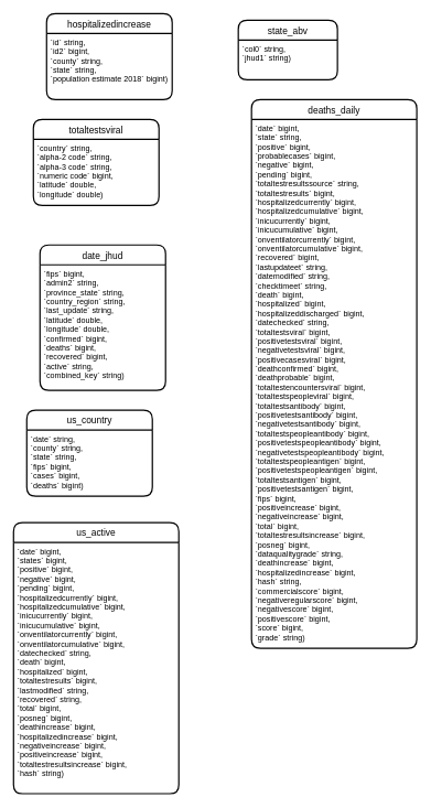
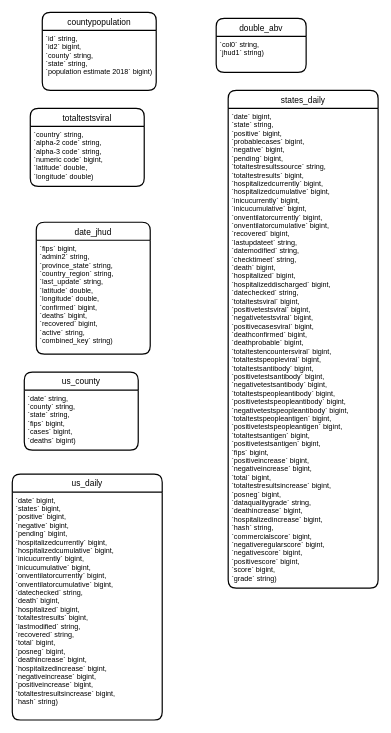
  <mxCell id="0" />
  <mxCell id="1" parent="0" />
  <mxCell id="2" value="date_jhud" style="swimlane;childLayout=stackLayout;horizontal=1;startSize=30;horizontalStack=0;rounded=1;fontSize=14;fontStyle=0;strokeWidth=2;resizeParent=0;resizeLast=1;shadow=0;dashed=0;align=center;" parent="1" vertex="1"><mxGeometry x="60" y="370" width="190" height="220" as="geometry" /></mxCell>
  <mxCell id="3" value="  `fips` bigint, &#10;  `admin2` string, &#10;  `province_state` string, &#10;  `country_region` string, &#10;  `last_update` string, &#10;  `latitude` double, &#10;  `longitude` double, &#10;  `confirmed` bigint, &#10;  `deaths` bigint, &#10;  `recovered` bigint, &#10;  `active` string, &#10;  `combined_key` string)" style="align=left;strokeColor=none;fillColor=none;spacingLeft=4;fontSize=12;verticalAlign=top;resizable=0;rotatable=0;part=1;" parent="2" vertex="1"><mxGeometry y="30" width="190" height="190" as="geometry" /></mxCell>
  <mxCell id="4" value="totaltestsviral" style="swimlane;childLayout=stackLayout;horizontal=1;startSize=30;horizontalStack=0;rounded=1;fontSize=14;fontStyle=0;strokeWidth=2;resizeParent=0;resizeLast=1;shadow=0;dashed=0;align=center;" parent="1" vertex="1"><mxGeometry x="50" y="180" width="190" height="130" as="geometry" /></mxCell>
  <mxCell id="5" value="  `country` string, &#10;  `alpha-2 code` string, &#10;  `alpha-3 code` string, &#10;  `numeric code` bigint, &#10;  `latitude` double, &#10;  `longitude` double)" style="align=left;strokeColor=none;fillColor=none;spacingLeft=4;fontSize=12;verticalAlign=top;resizable=0;rotatable=0;part=1;" parent="4" vertex="1"><mxGeometry y="30" width="190" height="100" as="geometry" /></mxCell>
- <mxCell id="6" value="hospitalizedincrease" style="swimlane;childLayout=stackLayout;horizontal=1;startSize=30;horizontalStack=0;rounded=1;fontSize=14;fontStyle=0;strokeWidth=2;resizeParent=0;resizeLast=1;shadow=0;dashed=0;align=center;" parent="1" vertex="1"><mxGeometry x="70" y="20" width="190" height="130" as="geometry" /></mxCell>
+ <mxCell id="6" value="countypopulation" style="swimlane;childLayout=stackLayout;horizontal=1;startSize=30;horizontalStack=0;rounded=1;fontSize=14;fontStyle=0;strokeWidth=2;resizeParent=0;resizeLast=1;shadow=0;dashed=0;align=center;" parent="1" vertex="1"><mxGeometry x="70" y="20" width="190" height="130" as="geometry" /></mxCell>
  <mxCell id="7" value="  `id` string, &#10;  `id2` bigint, &#10;  `county` string, &#10;  `state` string, &#10;  `population estimate 2018` bigint)" style="align=left;strokeColor=none;fillColor=none;spacingLeft=4;fontSize=12;verticalAlign=top;resizable=0;rotatable=0;part=1;" parent="6" vertex="1"><mxGeometry y="30" width="190" height="100" as="geometry" /></mxCell>
- <mxCell id="8" value="state_abv" style="swimlane;childLayout=stackLayout;horizontal=1;startSize=30;horizontalStack=0;rounded=1;fontSize=14;fontStyle=0;strokeWidth=2;resizeParent=0;resizeLast=1;shadow=0;dashed=0;align=center;" parent="1" vertex="1"><mxGeometry x="360" y="30" width="150" height="90" as="geometry" /></mxCell>
+ <mxCell id="8" value="double_abv" style="swimlane;childLayout=stackLayout;horizontal=1;startSize=30;horizontalStack=0;rounded=1;fontSize=14;fontStyle=0;strokeWidth=2;resizeParent=0;resizeLast=1;shadow=0;dashed=0;align=center;" parent="1" vertex="1"><mxGeometry x="360" y="30" width="150" height="90" as="geometry" /></mxCell>
  <mxCell id="9" value="  `col0` string, &#10;  `jhud1` string)" style="align=left;strokeColor=none;fillColor=none;spacingLeft=4;fontSize=12;verticalAlign=top;resizable=0;rotatable=0;part=1;" parent="8" vertex="1"><mxGeometry y="30" width="150" height="60" as="geometry" /></mxCell>
- <mxCell id="10" value="deaths_daily" style="swimlane;childLayout=stackLayout;horizontal=1;startSize=30;horizontalStack=0;rounded=1;fontSize=14;fontStyle=0;strokeWidth=2;resizeParent=0;resizeLast=1;shadow=0;dashed=0;align=center;" vertex="1" parent="1"><mxGeometry x="380" y="150" width="250" height="830" as="geometry" /></mxCell>
+ <mxCell id="10" value="states_daily" style="swimlane;childLayout=stackLayout;horizontal=1;startSize=30;horizontalStack=0;rounded=1;fontSize=14;fontStyle=0;strokeWidth=2;resizeParent=0;resizeLast=1;shadow=0;dashed=0;align=center;" vertex="1" parent="1"><mxGeometry x="380" y="150" width="250" height="830" as="geometry" /></mxCell>
  <mxCell id="11" value="  `date` bigint, &#10;  `state` string, &#10;  `positive` bigint, &#10;  `probablecases` bigint, &#10;  `negative` bigint, &#10;  `pending` bigint, &#10;  `totaltestresultssource` string, &#10;  `totaltestresults` bigint, &#10;  `hospitalizedcurrently` bigint, &#10;  `hospitalizedcumulative` bigint, &#10;  `inicucurrently` bigint, &#10;  `inicucumulative` bigint, &#10;  `onventilatorcurrently` bigint, &#10;  `onventilatorcumulative` bigint, &#10;  `recovered` bigint, &#10;  `lastupdateet` string, &#10;  `datemodified` string, &#10;  `checktimeet` string, &#10;  `death` bigint, &#10;  `hospitalized` bigint, &#10;  `hospitalizeddischarged` bigint, &#10;  `datechecked` string, &#10;  `totaltestsviral` bigint, &#10;  `positivetestsviral` bigint, &#10;  `negativetestsviral` bigint, &#10;  `positivecasesviral` bigint, &#10;  `deathconfirmed` bigint, &#10;  `deathprobable` bigint, &#10;  `totaltestencountersviral` bigint, &#10;  `totaltestspeopleviral` bigint, &#10;  `totaltestsantibody` bigint, &#10;  `positivetestsantibody` bigint, &#10;  `negativetestsantibody` bigint, &#10;  `totaltestspeopleantibody` bigint, &#10;  `positivetestspeopleantibody` bigint, &#10;  `negativetestspeopleantibody` bigint, &#10;  `totaltestspeopleantigen` bigint, &#10;  `positivetestspeopleantigen` bigint, &#10;  `totaltestsantigen` bigint, &#10;  `positivetestsantigen` bigint, &#10;  `fips` bigint, &#10;  `positiveincrease` bigint, &#10;  `negativeincrease` bigint, &#10;  `total` bigint, &#10;  `totaltestresultsincrease` bigint, &#10;  `posneg` bigint, &#10;  `dataqualitygrade` string, &#10;  `deathincrease` bigint, &#10;  `hospitalizedincrease` bigint, &#10;  `hash` string, &#10;  `commercialscore` bigint, &#10;  `negativeregularscore` bigint, &#10;  `negativescore` bigint, &#10;  `positivescore` bigint, &#10;  `score` bigint, &#10;  `grade` string)" style="align=left;strokeColor=none;fillColor=none;spacingLeft=4;fontSize=12;verticalAlign=top;resizable=0;rotatable=0;part=1;" vertex="1" parent="10"><mxGeometry y="30" width="250" height="800" as="geometry" /></mxCell>
- <mxCell id="12" value="us_country" style="swimlane;childLayout=stackLayout;horizontal=1;startSize=30;horizontalStack=0;rounded=1;fontSize=14;fontStyle=0;strokeWidth=2;resizeParent=0;resizeLast=1;shadow=0;dashed=0;align=center;" vertex="1" parent="1"><mxGeometry x="40" y="620" width="190" height="130" as="geometry" /></mxCell>
+ <mxCell id="12" value="us_county" style="swimlane;childLayout=stackLayout;horizontal=1;startSize=30;horizontalStack=0;rounded=1;fontSize=14;fontStyle=0;strokeWidth=2;resizeParent=0;resizeLast=1;shadow=0;dashed=0;align=center;" vertex="1" parent="1"><mxGeometry x="40" y="620" width="190" height="130" as="geometry" /></mxCell>
  <mxCell id="13" value="  `date` string, &#10;  `county` string, &#10;  `state` string, &#10;  `fips` bigint, &#10;  `cases` bigint, &#10;  `deaths` bigint)" style="align=left;strokeColor=none;fillColor=none;spacingLeft=4;fontSize=12;verticalAlign=top;resizable=0;rotatable=0;part=1;" vertex="1" parent="12"><mxGeometry y="30" width="190" height="100" as="geometry" /></mxCell>
- <mxCell id="14" value="us_active" style="swimlane;childLayout=stackLayout;horizontal=1;startSize=30;horizontalStack=0;rounded=1;fontSize=14;fontStyle=0;strokeWidth=2;resizeParent=0;resizeLast=1;shadow=0;dashed=0;align=center;" vertex="1" parent="1"><mxGeometry x="20" y="790" width="250" height="410" as="geometry" /></mxCell>
+ <mxCell id="14" value="us_daily" style="swimlane;childLayout=stackLayout;horizontal=1;startSize=30;horizontalStack=0;rounded=1;fontSize=14;fontStyle=0;strokeWidth=2;resizeParent=0;resizeLast=1;shadow=0;dashed=0;align=center;" vertex="1" parent="1"><mxGeometry x="20" y="790" width="250" height="410" as="geometry" /></mxCell>
  <mxCell id="15" value="  `date` bigint, &#10;  `states` bigint, &#10;  `positive` bigint, &#10;  `negative` bigint, &#10;  `pending` bigint, &#10;  `hospitalizedcurrently` bigint, &#10;  `hospitalizedcumulative` bigint, &#10;  `inicucurrently` bigint, &#10;  `inicucumulative` bigint, &#10;  `onventilatorcurrently` bigint, &#10;  `onventilatorcumulative` bigint, &#10;  `datechecked` string, &#10;  `death` bigint, &#10;  `hospitalized` bigint, &#10;  `totaltestresults` bigint, &#10;  `lastmodified` string, &#10;  `recovered` string, &#10;  `total` bigint, &#10;  `posneg` bigint, &#10;  `deathincrease` bigint, &#10;  `hospitalizedincrease` bigint, &#10;  `negativeincrease` bigint, &#10;  `positiveincrease` bigint, &#10;  `totaltestresultsincrease` bigint, &#10;  `hash` string)" style="align=left;strokeColor=none;fillColor=none;spacingLeft=4;fontSize=12;verticalAlign=top;resizable=0;rotatable=0;part=1;" vertex="1" parent="14"><mxGeometry y="30" width="250" height="380" as="geometry" /></mxCell>
